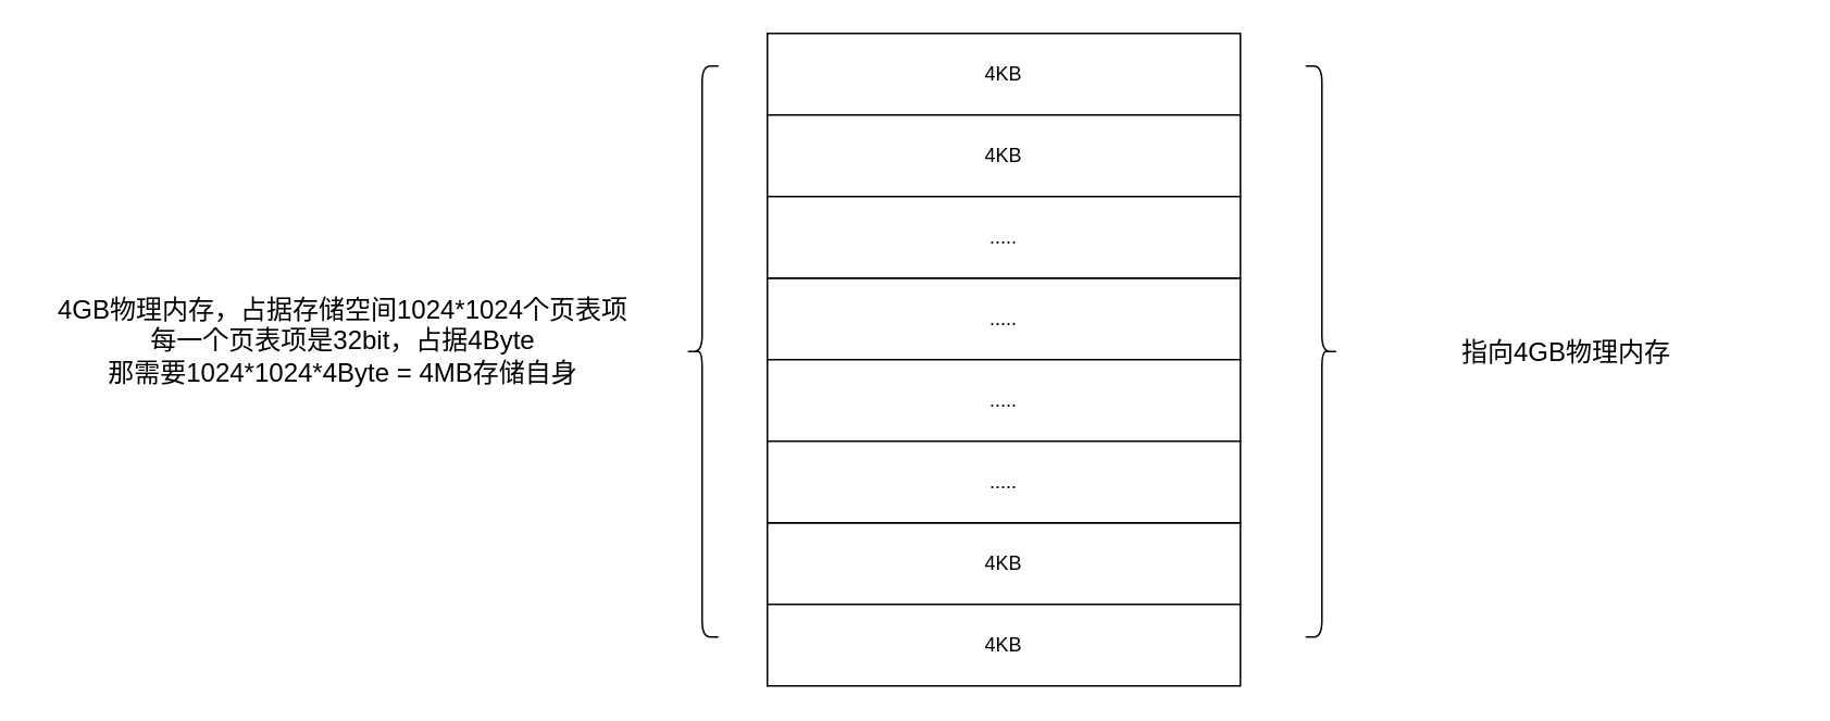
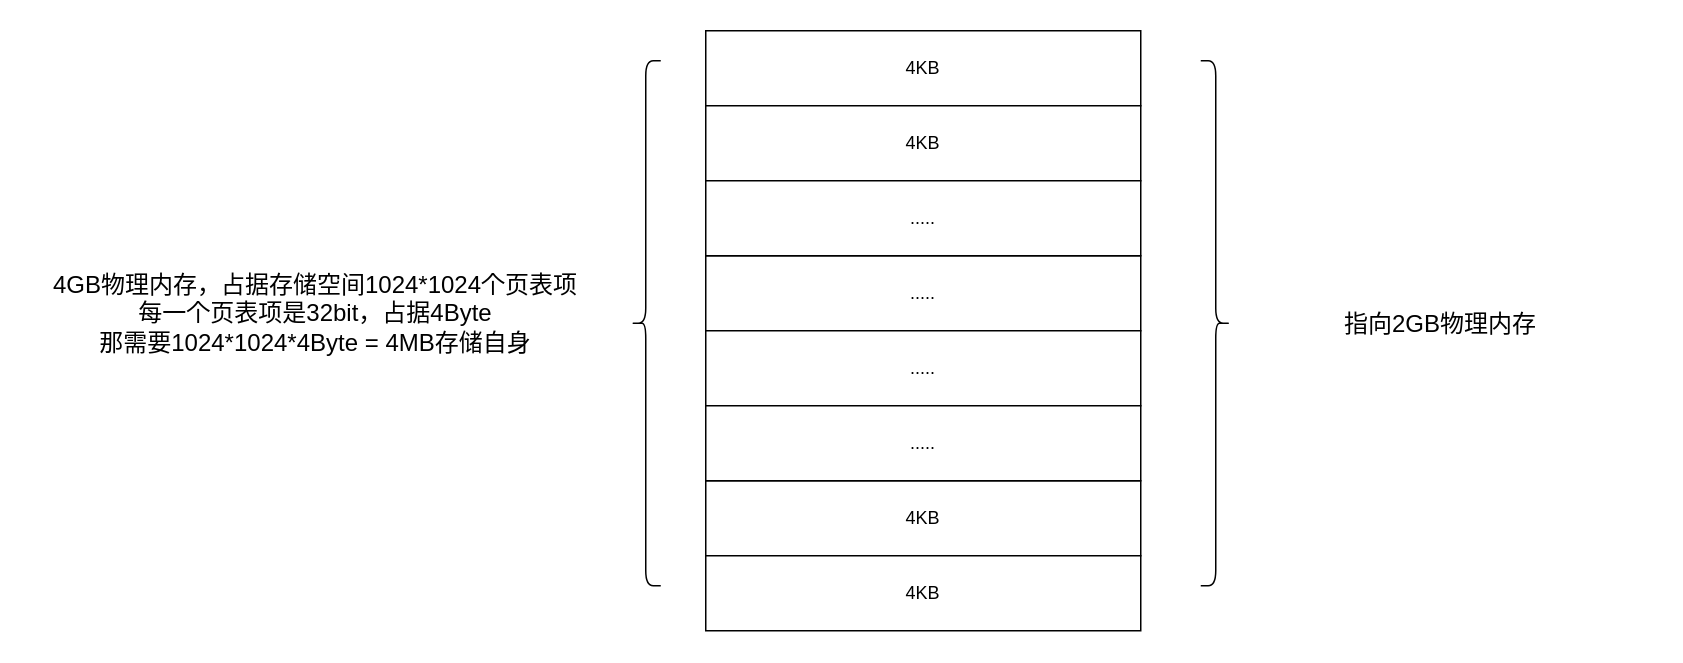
  <mxCell id="0" />
  <mxCell id="1" parent="0" />
  <mxCell id="2" value="4KB" style="rounded=0;whiteSpace=wrap;html=1;" vertex="1" parent="1"><mxGeometry x="470" y="20" width="290" height="50" as="geometry" /></mxCell>
  <mxCell id="3" value="4KB" style="rounded=0;whiteSpace=wrap;html=1;" vertex="1" parent="1"><mxGeometry x="470" y="70" width="290" height="50" as="geometry" /></mxCell>
  <mxCell id="4" value="4KB" style="rounded=0;whiteSpace=wrap;html=1;" vertex="1" parent="1"><mxGeometry x="470" y="320" width="290" height="50" as="geometry" /></mxCell>
  <mxCell id="5" value="4KB" style="rounded=0;whiteSpace=wrap;html=1;" vertex="1" parent="1"><mxGeometry x="470" y="370" width="290" height="50" as="geometry" /></mxCell>
  <mxCell id="6" value="....." style="rounded=0;whiteSpace=wrap;html=1;" vertex="1" parent="1"><mxGeometry x="470" y="170" width="290" height="50" as="geometry" /></mxCell>
  <mxCell id="7" value="....." style="rounded=0;whiteSpace=wrap;html=1;" vertex="1" parent="1"><mxGeometry x="470" y="120" width="290" height="50" as="geometry" /></mxCell>
  <mxCell id="8" value="....." style="rounded=0;whiteSpace=wrap;html=1;" vertex="1" parent="1"><mxGeometry x="470" y="220" width="290" height="50" as="geometry" /></mxCell>
  <mxCell id="9" value="....." style="rounded=0;whiteSpace=wrap;html=1;" vertex="1" parent="1"><mxGeometry x="470" y="270" width="290" height="50" as="geometry" /></mxCell>
  <mxCell id="10" value="" style="shape=curlyBracket;whiteSpace=wrap;html=1;rounded=1;labelPosition=left;verticalLabelPosition=middle;align=right;verticalAlign=middle;" vertex="1" parent="1"><mxGeometry x="420" y="40" width="20" height="350" as="geometry" /></mxCell>
  <mxCell id="11" value="" style="shape=curlyBracket;whiteSpace=wrap;html=1;rounded=1;flipH=1;labelPosition=right;verticalLabelPosition=middle;align=left;verticalAlign=middle;" vertex="1" parent="1"><mxGeometry x="800" y="40" width="20" height="350" as="geometry" /></mxCell>
  <mxCell id="12" value="4GB物理内存，占据存储空间1024*1024个页表项&lt;div&gt;每一个页表项是32bit，占据4Byte&lt;/div&gt;&lt;div&gt;那需要1024*1024*4Byte = 4MB存储自身&lt;br&gt;&lt;div&gt;&lt;br&gt;&lt;/div&gt;&lt;/div&gt;" style="text;html=1;align=center;verticalAlign=middle;whiteSpace=wrap;rounded=0;fontSize=16;" vertex="1" parent="1"><mxGeometry x="20" y="50" width="380" height="335" as="geometry" /></mxCell>
- <mxCell id="13" value="指向4GB物理内存" style="text;html=1;align=center;verticalAlign=middle;whiteSpace=wrap;rounded=0;fontSize=16;" vertex="1" parent="1"><mxGeometry x="820" y="200" width="280" height="30" as="geometry" /></mxCell>
+ <mxCell id="13" value="指向2GB物理内存" style="text;html=1;align=center;verticalAlign=middle;whiteSpace=wrap;rounded=0;fontSize=16;" vertex="1" parent="1"><mxGeometry x="820" y="200" width="280" height="30" as="geometry" /></mxCell>
